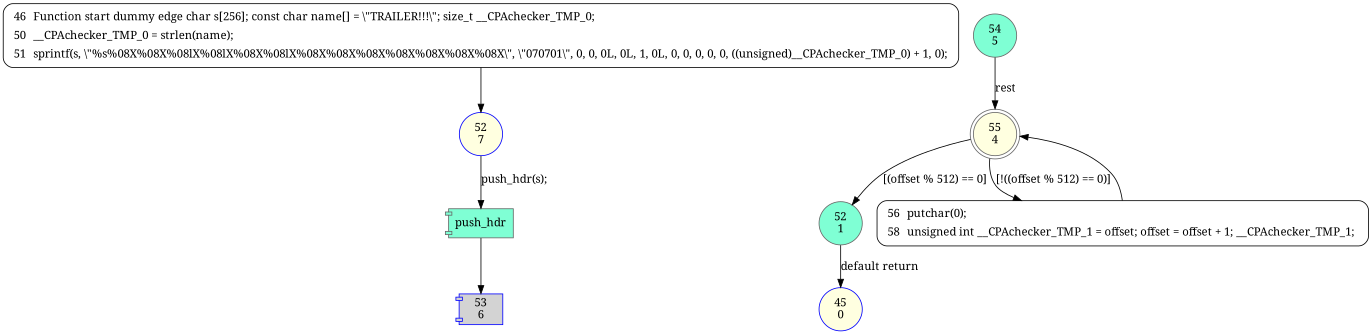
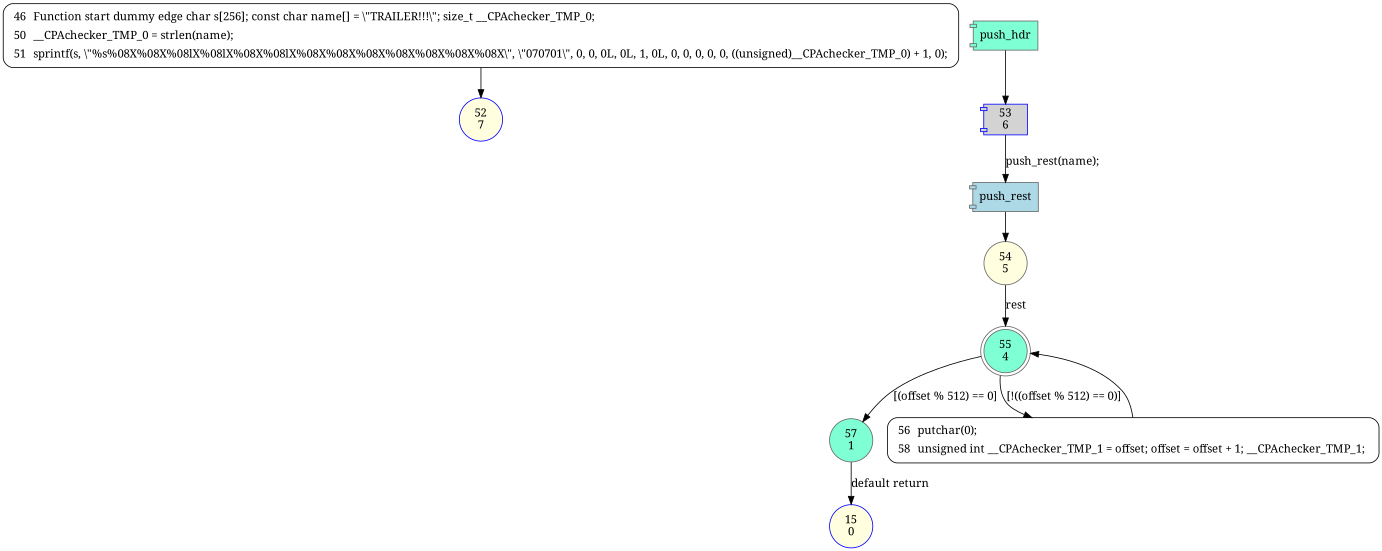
  digraph {
    fontname="Noto Serif"
    node [color=gray40 fillcolor=lightyellow fontname="Noto Serif" shape=circle style=filled]
    edge [fontname="Noto Serif"]
    n1 [color=blue label="52\n7"]
    n2 [fillcolor=aquamarine label=push_hdr shape=component]
    n3 [color=blue fillcolor=lightgrey label="53\n6" shape=component]
-   n5 [fillcolor=aquamarine label="54\n5"]
-   n6 [label="55\n4" shape=doublecircle]
-   n7 [fillcolor=aquamarine label="52\n1"]
+   n4 [fillcolor=lightblue label=push_rest shape=component]
+   n5 [label="54\n5"]
+   n6 [fillcolor=aquamarine label="55\n4" shape=doublecircle]
+   n7 [fillcolor=aquamarine label="57\n1"]
    n8 [fillcolor=white label=<<table border="0" cellborder="0" cellpadding="3" bgcolor="white"><tr><td align="right">56</td><td align="left">putchar(0);</td></tr><tr><td align="right">58</td><td align="left">unsigned int __CPAchecker_TMP_1 = offset; offset = offset + 1; __CPAchecker_TMP_1; </td></tr></table>> penwidth=1 shape=Mrecord style="filled,bold" color=""]
-   n9 [color=blue label="45\n0"]
+   n9 [color=blue label="15\n0"]
    n10 [fillcolor=white label=<<table border="0" cellborder="0" cellpadding="3" bgcolor="white"><tr><td align="right">46</td><td align="left">Function start dummy edge char s[256]; const char name[] = \"TRAILER!!!\"; size_t __CPAchecker_TMP_0;</td></tr><tr><td align="right">50</td><td align="left">__CPAchecker_TMP_0 = strlen(name);</td></tr><tr><td align="right">51</td><td align="left">sprintf(s, \"%s%08X%08X%08lX%08lX%08X%08lX%08X%08X%08X%08X%08X%08X%08X\", \"070701\", 0, 0, 0L, 0L, 1, 0L, 0, 0, 0, 0, 0, ((unsigned)__CPAchecker_TMP_0) + 1, 0);</td></tr></table>> penwidth=1 shape=Mrecord style="filled,bold" color=""]
-   n1 -> n2 [label="push_hdr(s);"]
    n2 -> n3
+   n3 -> n4 [label="push_rest(name);"]
+   n4 -> n5
    n5 -> n6 [label=rest]
    n6 -> n7 [label="[(offset % 512) == 0]"]
    n6 -> n8 [label="[!((offset % 512) == 0)]"]
    n7 -> n9 [label="default return"]
    n8 -> n6
    n10 -> n1
  }
